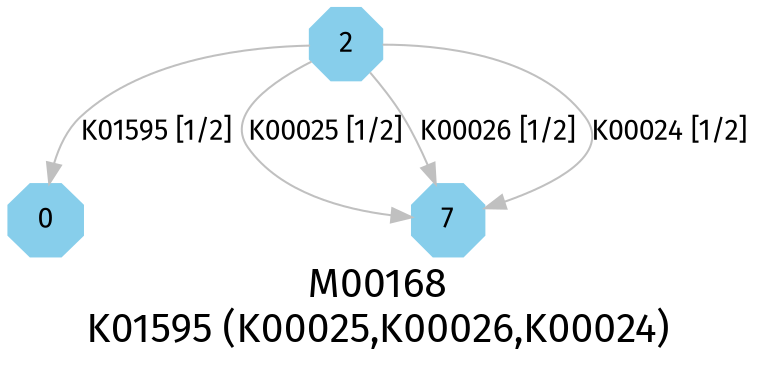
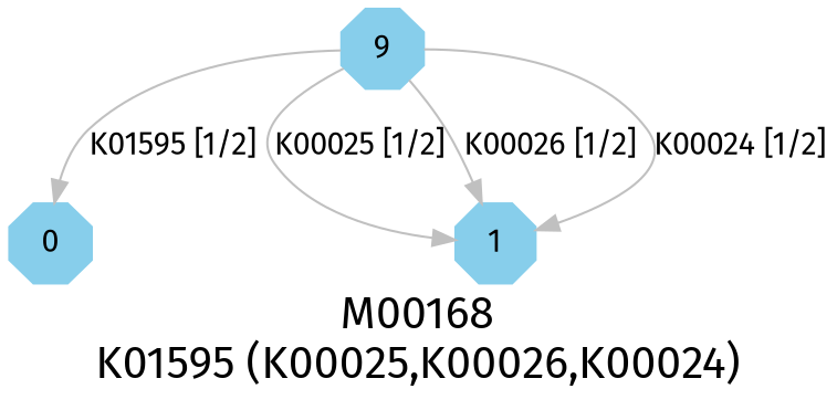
  digraph {
    fontname="Fira Sans"
    fontsize=20
    label="M00168\nK01595 (K00025,K00026,K00024)"
    node [color=skyblue fontname="Fira Sans" shape=octagon style=filled]
    edge [color=grey fontname="Fira Sans"]
    0 [height=.3 width=.3]
-   1 [height=.3 width=.3 label=7]
-   2 [height=.3 width=.3]
+   1 [height=.3 width=.3]
+   2 [height=.3 width=.3 label=9]
    subgraph sub_1 {
      0
      1
      2
    }
    2 -> 0 [label="K01595 [1/2]"]
    2 -> 1 [label="K00025 [1/2]"]
    2 -> 1 [label="K00026 [1/2]"]
    2 -> 1 [label="K00024 [1/2]"]
  }
